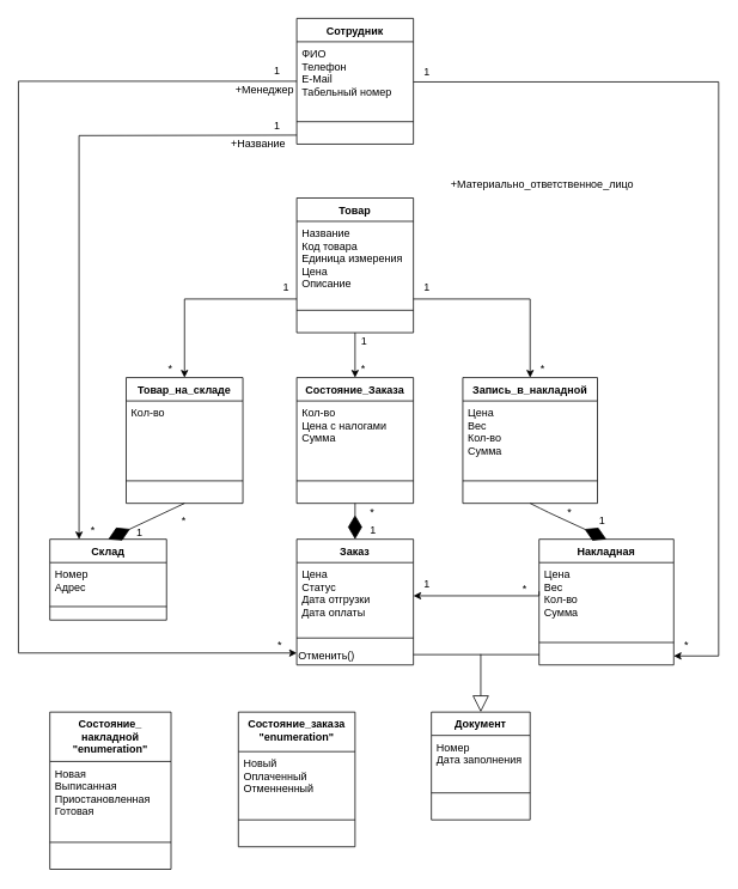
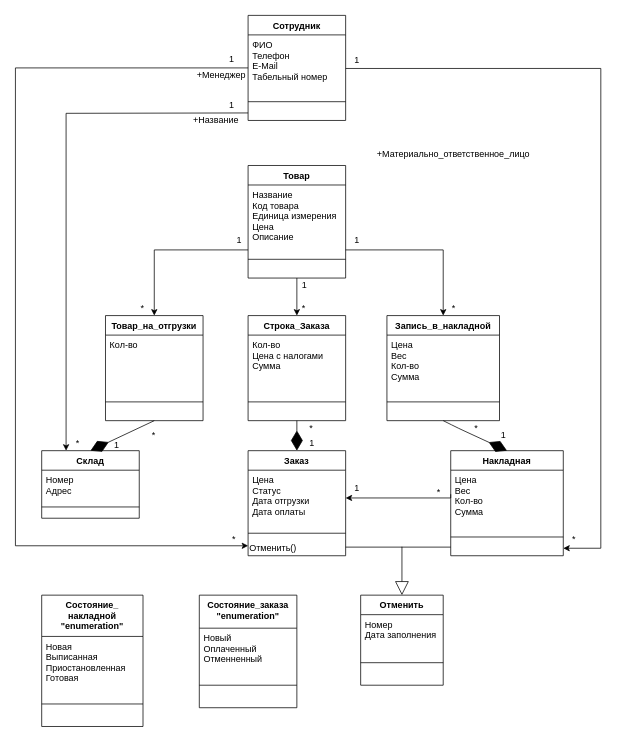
  <mxCell id="0" />
  <mxCell id="1" parent="0" />
  <mxCell id="2" style="edgeStyle=orthogonalEdgeStyle;rounded=0;orthogonalLoop=1;jettySize=auto;html=1;entryX=0.001;entryY=0.335;entryDx=0;entryDy=0;entryPerimeter=0;" edge="1" parent="1" source="4" target="28"><mxGeometry relative="1" as="geometry"><Array as="points"><mxPoint x="20" y="90" /><mxPoint x="20" y="727" /></Array></mxGeometry></mxCell>
  <mxCell id="3" style="edgeStyle=orthogonalEdgeStyle;rounded=0;orthogonalLoop=1;jettySize=auto;html=1;entryX=0.25;entryY=0;entryDx=0;entryDy=0;" edge="1" parent="1" target="22"><mxGeometry relative="1" as="geometry"><mxPoint x="330" y="150" as="sourcePoint" /></mxGeometry></mxCell>
  <mxCell id="4" value="Сотрудник" style="swimlane;fontStyle=1;align=center;verticalAlign=top;childLayout=stackLayout;horizontal=1;startSize=26;horizontalStack=0;resizeParent=1;resizeParentMax=0;resizeLast=0;collapsible=1;marginBottom=0;" vertex="1" parent="1"><mxGeometry x="330" y="20" width="130" height="140" as="geometry" /></mxCell>
  <mxCell id="5" value="ФИО&#10;Телефон&#10;E-Mail&#10;Табельный номер&#10;" style="text;strokeColor=none;fillColor=none;align=left;verticalAlign=top;spacingLeft=4;spacingRight=4;overflow=hidden;rotatable=0;points=[[0,0.5],[1,0.5]];portConstraint=eastwest;" vertex="1" parent="4"><mxGeometry y="26" width="130" height="64" as="geometry" /></mxCell>
  <mxCell id="6" value="" style="line;strokeWidth=1;fillColor=none;align=left;verticalAlign=middle;spacingTop=-1;spacingLeft=3;spacingRight=3;rotatable=0;labelPosition=right;points=[];portConstraint=eastwest;" vertex="1" parent="4"><mxGeometry y="90" width="130" height="50" as="geometry" /></mxCell>
  <mxCell id="7" style="edgeStyle=orthogonalEdgeStyle;rounded=0;orthogonalLoop=1;jettySize=auto;html=1;exitX=0;exitY=0.75;exitDx=0;exitDy=0;entryX=0.5;entryY=0;entryDx=0;entryDy=0;" edge="1" parent="1" source="10" target="13"><mxGeometry relative="1" as="geometry" /></mxCell>
  <mxCell id="8" style="edgeStyle=orthogonalEdgeStyle;rounded=0;orthogonalLoop=1;jettySize=auto;html=1;exitX=1;exitY=0.75;exitDx=0;exitDy=0;" edge="1" parent="1" source="10" target="19"><mxGeometry relative="1" as="geometry" /></mxCell>
  <mxCell id="9" style="edgeStyle=orthogonalEdgeStyle;rounded=0;orthogonalLoop=1;jettySize=auto;html=1;exitX=0.5;exitY=1;exitDx=0;exitDy=0;entryX=0.5;entryY=0;entryDx=0;entryDy=0;" edge="1" parent="1" source="10" target="16"><mxGeometry relative="1" as="geometry" /></mxCell>
  <mxCell id="10" value="Товар" style="swimlane;fontStyle=1;align=center;verticalAlign=top;childLayout=stackLayout;horizontal=1;startSize=26;horizontalStack=0;resizeParent=1;resizeParentMax=0;resizeLast=0;collapsible=1;marginBottom=0;" vertex="1" parent="1"><mxGeometry x="330" y="220" width="130" height="150" as="geometry" /></mxCell>
  <mxCell id="11" value="Название&#10;Код товара&#10;Единица измерения&#10;Цена&#10;Описание" style="text;strokeColor=none;fillColor=none;align=left;verticalAlign=top;spacingLeft=4;spacingRight=4;overflow=hidden;rotatable=0;points=[[0,0.5],[1,0.5]];portConstraint=eastwest;" vertex="1" parent="10"><mxGeometry y="26" width="130" height="74" as="geometry" /></mxCell>
  <mxCell id="12" value="" style="line;strokeWidth=1;fillColor=none;align=left;verticalAlign=middle;spacingTop=-1;spacingLeft=3;spacingRight=3;rotatable=0;labelPosition=right;points=[];portConstraint=eastwest;" vertex="1" parent="10"><mxGeometry y="100" width="130" height="50" as="geometry" /></mxCell>
- <mxCell id="13" value="Товар_на_складе" style="swimlane;fontStyle=1;align=center;verticalAlign=top;childLayout=stackLayout;horizontal=1;startSize=26;horizontalStack=0;resizeParent=1;resizeParentMax=0;resizeLast=0;collapsible=1;marginBottom=0;" vertex="1" parent="1"><mxGeometry x="140" y="420" width="130" height="140" as="geometry" /></mxCell>
+ <mxCell id="13" value="Товар_на_отгрузки" style="swimlane;fontStyle=1;align=center;verticalAlign=top;childLayout=stackLayout;horizontal=1;startSize=26;horizontalStack=0;resizeParent=1;resizeParentMax=0;resizeLast=0;collapsible=1;marginBottom=0;" vertex="1" parent="1"><mxGeometry x="140" y="420" width="130" height="140" as="geometry" /></mxCell>
  <mxCell id="14" value="Кол-во" style="text;strokeColor=none;fillColor=none;align=left;verticalAlign=top;spacingLeft=4;spacingRight=4;overflow=hidden;rotatable=0;points=[[0,0.5],[1,0.5]];portConstraint=eastwest;" vertex="1" parent="13"><mxGeometry y="26" width="130" height="64" as="geometry" /></mxCell>
  <mxCell id="15" value="" style="line;strokeWidth=1;fillColor=none;align=left;verticalAlign=middle;spacingTop=-1;spacingLeft=3;spacingRight=3;rotatable=0;labelPosition=right;points=[];portConstraint=eastwest;" vertex="1" parent="13"><mxGeometry y="90" width="130" height="50" as="geometry" /></mxCell>
- <mxCell id="16" value="Состояние_Заказа" style="swimlane;fontStyle=1;align=center;verticalAlign=top;childLayout=stackLayout;horizontal=1;startSize=26;horizontalStack=0;resizeParent=1;resizeParentMax=0;resizeLast=0;collapsible=1;marginBottom=0;" vertex="1" parent="1"><mxGeometry x="330" y="420" width="130" height="140" as="geometry" /></mxCell>
+ <mxCell id="16" value="Строка_Заказа" style="swimlane;fontStyle=1;align=center;verticalAlign=top;childLayout=stackLayout;horizontal=1;startSize=26;horizontalStack=0;resizeParent=1;resizeParentMax=0;resizeLast=0;collapsible=1;marginBottom=0;" vertex="1" parent="1"><mxGeometry x="330" y="420" width="130" height="140" as="geometry" /></mxCell>
  <mxCell id="17" value="Кол-во&#10;Цена с налогами&#10;Сумма" style="text;strokeColor=none;fillColor=none;align=left;verticalAlign=top;spacingLeft=4;spacingRight=4;overflow=hidden;rotatable=0;points=[[0,0.5],[1,0.5]];portConstraint=eastwest;" vertex="1" parent="16"><mxGeometry y="26" width="130" height="64" as="geometry" /></mxCell>
  <mxCell id="18" value="" style="line;strokeWidth=1;fillColor=none;align=left;verticalAlign=middle;spacingTop=-1;spacingLeft=3;spacingRight=3;rotatable=0;labelPosition=right;points=[];portConstraint=eastwest;" vertex="1" parent="16"><mxGeometry y="90" width="130" height="50" as="geometry" /></mxCell>
  <mxCell id="19" value="Запись_в_накладной" style="swimlane;fontStyle=1;align=center;verticalAlign=top;childLayout=stackLayout;horizontal=1;startSize=26;horizontalStack=0;resizeParent=1;resizeParentMax=0;resizeLast=0;collapsible=1;marginBottom=0;" vertex="1" parent="1"><mxGeometry x="515" y="420" width="150" height="140" as="geometry" /></mxCell>
  <mxCell id="20" value="Цена&#10;Вес&#10;Кол-во&#10;Сумма" style="text;strokeColor=none;fillColor=none;align=left;verticalAlign=top;spacingLeft=4;spacingRight=4;overflow=hidden;rotatable=0;points=[[0,0.5],[1,0.5]];portConstraint=eastwest;" vertex="1" parent="19"><mxGeometry y="26" width="150" height="64" as="geometry" /></mxCell>
  <mxCell id="21" value="" style="line;strokeWidth=1;fillColor=none;align=left;verticalAlign=middle;spacingTop=-1;spacingLeft=3;spacingRight=3;rotatable=0;labelPosition=right;points=[];portConstraint=eastwest;" vertex="1" parent="19"><mxGeometry y="90" width="150" height="50" as="geometry" /></mxCell>
  <mxCell id="22" value="Склад" style="swimlane;fontStyle=1;align=center;verticalAlign=top;childLayout=stackLayout;horizontal=1;startSize=26;horizontalStack=0;resizeParent=1;resizeParentMax=0;resizeLast=0;collapsible=1;marginBottom=0;" vertex="1" parent="1"><mxGeometry x="55" y="600" width="130" height="90" as="geometry" /></mxCell>
  <mxCell id="23" value="Номер&#10;Адрес" style="text;strokeColor=none;fillColor=none;align=left;verticalAlign=top;spacingLeft=4;spacingRight=4;overflow=hidden;rotatable=0;points=[[0,0.5],[1,0.5]];portConstraint=eastwest;" vertex="1" parent="22"><mxGeometry y="26" width="130" height="34" as="geometry" /></mxCell>
  <mxCell id="24" value="" style="line;strokeWidth=1;fillColor=none;align=left;verticalAlign=middle;spacingTop=-1;spacingLeft=3;spacingRight=3;rotatable=0;labelPosition=right;points=[];portConstraint=eastwest;" vertex="1" parent="22"><mxGeometry y="60" width="130" height="30" as="geometry" /></mxCell>
  <mxCell id="25" value="Заказ" style="swimlane;fontStyle=1;align=center;verticalAlign=top;childLayout=stackLayout;horizontal=1;startSize=26;horizontalStack=0;resizeParent=1;resizeParentMax=0;resizeLast=0;collapsible=1;marginBottom=0;" vertex="1" parent="1"><mxGeometry x="330" y="600" width="130" height="140" as="geometry"><mxRectangle x="330" y="620" width="60" height="26" as="alternateBounds" /></mxGeometry></mxCell>
  <mxCell id="26" value="Цена&#10;Статус&#10;Дата отгрузки&#10;Дата оплаты" style="text;strokeColor=none;fillColor=none;align=left;verticalAlign=top;spacingLeft=4;spacingRight=4;overflow=hidden;rotatable=0;points=[[0,0.5],[1,0.5]];portConstraint=eastwest;" vertex="1" parent="25"><mxGeometry y="26" width="130" height="74" as="geometry" /></mxCell>
  <mxCell id="27" value="" style="line;strokeWidth=1;fillColor=none;align=left;verticalAlign=middle;spacingTop=-1;spacingLeft=3;spacingRight=3;rotatable=0;labelPosition=right;points=[];portConstraint=eastwest;" vertex="1" parent="25"><mxGeometry y="100" width="130" height="20" as="geometry" /></mxCell>
  <mxCell id="28" value="Отменить()" style="text;html=1;resizable=0;points=[];autosize=1;align=left;verticalAlign=top;spacingTop=-4;" vertex="1" parent="25"><mxGeometry y="120" width="130" height="20" as="geometry" /></mxCell>
  <mxCell id="29" value="Накладная" style="swimlane;fontStyle=1;align=center;verticalAlign=top;childLayout=stackLayout;horizontal=1;startSize=26;horizontalStack=0;resizeParent=1;resizeParentMax=0;resizeLast=0;collapsible=1;marginBottom=0;" vertex="1" parent="1"><mxGeometry x="600" y="600" width="150" height="140" as="geometry" /></mxCell>
  <mxCell id="30" value="Цена&#10;Вес&#10;Кол-во&#10;Сумма" style="text;strokeColor=none;fillColor=none;align=left;verticalAlign=top;spacingLeft=4;spacingRight=4;overflow=hidden;rotatable=0;points=[[0,0.5],[1,0.5]];portConstraint=eastwest;" vertex="1" parent="29"><mxGeometry y="26" width="150" height="64" as="geometry" /></mxCell>
  <mxCell id="31" value="" style="line;strokeWidth=1;fillColor=none;align=left;verticalAlign=middle;spacingTop=-1;spacingLeft=3;spacingRight=3;rotatable=0;labelPosition=right;points=[];portConstraint=eastwest;" vertex="1" parent="29"><mxGeometry y="90" width="150" height="50" as="geometry" /></mxCell>
- <mxCell id="32" value="Документ" style="swimlane;fontStyle=1;align=center;verticalAlign=top;childLayout=stackLayout;horizontal=1;startSize=26;horizontalStack=0;resizeParent=1;resizeParentMax=0;resizeLast=0;collapsible=1;marginBottom=0;" vertex="1" parent="1"><mxGeometry x="480" y="792.5" width="110" height="120" as="geometry" /></mxCell>
+ <mxCell id="32" value="Отменить" style="swimlane;fontStyle=1;align=center;verticalAlign=top;childLayout=stackLayout;horizontal=1;startSize=26;horizontalStack=0;resizeParent=1;resizeParentMax=0;resizeLast=0;collapsible=1;marginBottom=0;" vertex="1" parent="1"><mxGeometry x="480" y="792.5" width="110" height="120" as="geometry" /></mxCell>
  <mxCell id="33" value="Номер&#10;Дата заполнения" style="text;strokeColor=none;fillColor=none;align=left;verticalAlign=top;spacingLeft=4;spacingRight=4;overflow=hidden;rotatable=0;points=[[0,0.5],[1,0.5]];portConstraint=eastwest;" vertex="1" parent="32"><mxGeometry y="26" width="110" height="34" as="geometry" /></mxCell>
  <mxCell id="34" value="" style="line;strokeWidth=1;fillColor=none;align=left;verticalAlign=middle;spacingTop=-1;spacingLeft=3;spacingRight=3;rotatable=0;labelPosition=right;points=[];portConstraint=eastwest;" vertex="1" parent="32"><mxGeometry y="60" width="110" height="60" as="geometry" /></mxCell>
  <mxCell id="35" value="Состояние_заказа&#10;&quot;enumeration&quot;" style="swimlane;fontStyle=1;align=center;verticalAlign=top;childLayout=stackLayout;horizontal=1;startSize=44;horizontalStack=0;resizeParent=1;resizeParentMax=0;resizeLast=0;collapsible=1;marginBottom=0;" vertex="1" parent="1"><mxGeometry x="265" y="792.5" width="130" height="150" as="geometry" /></mxCell>
  <mxCell id="36" value="Новый&#10;Оплаченный&#10;Отменненный" style="text;strokeColor=none;fillColor=none;align=left;verticalAlign=top;spacingLeft=4;spacingRight=4;overflow=hidden;rotatable=0;points=[[0,0.5],[1,0.5]];portConstraint=eastwest;" vertex="1" parent="35"><mxGeometry y="44" width="130" height="46" as="geometry" /></mxCell>
  <mxCell id="37" value="" style="line;strokeWidth=1;fillColor=none;align=left;verticalAlign=middle;spacingTop=-1;spacingLeft=3;spacingRight=3;rotatable=0;labelPosition=right;points=[];portConstraint=eastwest;" vertex="1" parent="35"><mxGeometry y="90" width="130" height="60" as="geometry" /></mxCell>
  <mxCell id="38" value="Состояние_&#10;накладной&#10;&quot;enumeration&quot;" style="swimlane;fontStyle=1;align=center;verticalAlign=top;childLayout=stackLayout;horizontal=1;startSize=55;horizontalStack=0;resizeParent=1;resizeParentMax=0;resizeLast=0;collapsible=1;marginBottom=0;" vertex="1" parent="1"><mxGeometry x="55" y="792.5" width="135" height="175" as="geometry" /></mxCell>
  <mxCell id="39" value="Новая&#10;Выписанная&#10;Приостановленная&#10;Готовая&#10;Отгруженная" style="text;strokeColor=none;fillColor=none;align=left;verticalAlign=top;spacingLeft=4;spacingRight=4;overflow=hidden;rotatable=0;points=[[0,0.5],[1,0.5]];portConstraint=eastwest;" vertex="1" parent="38"><mxGeometry y="55" width="135" height="60" as="geometry" /></mxCell>
  <mxCell id="40" value="" style="line;strokeWidth=1;fillColor=none;align=left;verticalAlign=middle;spacingTop=-1;spacingLeft=3;spacingRight=3;rotatable=0;labelPosition=right;points=[];portConstraint=eastwest;" vertex="1" parent="38"><mxGeometry y="115" width="135" height="60" as="geometry" /></mxCell>
  <mxCell id="41" value="1" style="text;html=1;resizable=0;points=[];autosize=1;align=left;verticalAlign=top;spacingTop=-4;" vertex="1" parent="1"><mxGeometry x="303" y="68" width="20" height="20" as="geometry" /></mxCell>
  <mxCell id="42" value="+Менеджер" style="text;html=1;resizable=0;points=[];autosize=1;align=left;verticalAlign=top;spacingTop=-4;" vertex="1" parent="1"><mxGeometry x="260" y="90" width="80" height="20" as="geometry" /></mxCell>
  <mxCell id="43" value="1" style="text;html=1;resizable=0;points=[];autosize=1;align=left;verticalAlign=top;spacingTop=-4;" vertex="1" parent="1"><mxGeometry x="303" y="130" width="20" height="20" as="geometry" /></mxCell>
  <mxCell id="44" value="+Название" style="text;html=1;resizable=0;points=[];autosize=1;align=left;verticalAlign=top;spacingTop=-4;" vertex="1" parent="1"><mxGeometry x="255" y="150" width="90" height="20" as="geometry" /></mxCell>
  <mxCell id="45" value="*" style="text;html=1;resizable=0;points=[];autosize=1;align=left;verticalAlign=top;spacingTop=-4;" vertex="1" parent="1"><mxGeometry x="307" y="708" width="20" height="20" as="geometry" /></mxCell>
  <mxCell id="46" value="*" style="text;html=1;resizable=0;points=[];autosize=1;align=left;verticalAlign=top;spacingTop=-4;" vertex="1" parent="1"><mxGeometry x="99" y="580" width="20" height="20" as="geometry" /></mxCell>
  <mxCell id="47" style="edgeStyle=orthogonalEdgeStyle;rounded=0;orthogonalLoop=1;jettySize=auto;html=1;exitX=1.001;exitY=0.699;exitDx=0;exitDy=0;exitPerimeter=0;" edge="1" parent="1" source="5"><mxGeometry relative="1" as="geometry"><mxPoint x="750" y="730" as="targetPoint" /><Array as="points"><mxPoint x="800" y="91" /><mxPoint x="800" y="730" /></Array></mxGeometry></mxCell>
  <mxCell id="48" value="1" style="text;html=1;resizable=0;points=[];autosize=1;align=left;verticalAlign=top;spacingTop=-4;" vertex="1" parent="1"><mxGeometry x="470" y="70" width="20" height="20" as="geometry" /></mxCell>
  <mxCell id="49" value="+Материально_ответственное_лицо" style="text;html=1;resizable=0;points=[];autosize=1;align=left;verticalAlign=top;spacingTop=-4;" vertex="1" parent="1"><mxGeometry x="500" y="195" width="220" height="20" as="geometry" /></mxCell>
  <mxCell id="50" value="*" style="text;html=1;resizable=0;points=[];autosize=1;align=left;verticalAlign=top;spacingTop=-4;" vertex="1" parent="1"><mxGeometry x="760" y="708" width="20" height="20" as="geometry" /></mxCell>
  <mxCell id="51" value="1" style="text;html=1;resizable=0;points=[];autosize=1;align=left;verticalAlign=top;spacingTop=-4;" vertex="1" parent="1"><mxGeometry x="313" y="310" width="20" height="20" as="geometry" /></mxCell>
  <mxCell id="52" value="1" style="text;html=1;resizable=0;points=[];autosize=1;align=left;verticalAlign=top;spacingTop=-4;" vertex="1" parent="1"><mxGeometry x="400" y="370" width="20" height="20" as="geometry" /></mxCell>
  <mxCell id="53" value="1" style="text;html=1;resizable=0;points=[];autosize=1;align=left;verticalAlign=top;spacingTop=-4;" vertex="1" parent="1"><mxGeometry x="470" y="310" width="20" height="20" as="geometry" /></mxCell>
  <mxCell id="54" value="*" style="text;html=1;resizable=0;points=[];autosize=1;align=left;verticalAlign=top;spacingTop=-4;" vertex="1" parent="1"><mxGeometry x="400" y="400" width="20" height="20" as="geometry" /></mxCell>
  <mxCell id="55" value="*" style="text;html=1;resizable=0;points=[];autosize=1;align=left;verticalAlign=top;spacingTop=-4;" vertex="1" parent="1"><mxGeometry x="600" y="400" width="20" height="20" as="geometry" /></mxCell>
  <mxCell id="56" value="*" style="text;html=1;resizable=0;points=[];autosize=1;align=left;verticalAlign=top;spacingTop=-4;" vertex="1" parent="1"><mxGeometry x="185" y="400" width="20" height="20" as="geometry" /></mxCell>
  <mxCell id="57" value="" style="endArrow=diamondThin;endFill=1;endSize=24;html=1;exitX=0.5;exitY=1;exitDx=0;exitDy=0;entryX=0.5;entryY=0;entryDx=0;entryDy=0;" edge="1" parent="1" source="16" target="25"><mxGeometry width="160" relative="1" as="geometry"><mxPoint x="480" y="580" as="sourcePoint" /><mxPoint x="640" y="580" as="targetPoint" /></mxGeometry></mxCell>
  <mxCell id="58" value="1&lt;br&gt;" style="text;html=1;resizable=0;points=[];autosize=1;align=left;verticalAlign=top;spacingTop=-4;" vertex="1" parent="1"><mxGeometry x="410" y="580" width="20" height="20" as="geometry" /></mxCell>
  <mxCell id="59" value="*" style="text;html=1;resizable=0;points=[];autosize=1;align=left;verticalAlign=top;spacingTop=-4;" vertex="1" parent="1"><mxGeometry x="410" y="560" width="20" height="20" as="geometry" /></mxCell>
  <mxCell id="60" value="" style="endArrow=diamondThin;endFill=1;endSize=24;html=1;exitX=0.5;exitY=1;exitDx=0;exitDy=0;entryX=0.5;entryY=0;entryDx=0;entryDy=0;" edge="1" parent="1" source="19" target="29"><mxGeometry width="160" relative="1" as="geometry"><mxPoint x="600" y="580" as="sourcePoint" /><mxPoint x="760" y="580" as="targetPoint" /><Array as="points"><mxPoint x="610" y="570" /></Array></mxGeometry></mxCell>
  <mxCell id="61" value="" style="endArrow=diamondThin;endFill=1;endSize=24;html=1;exitX=0.5;exitY=1;exitDx=0;exitDy=0;entryX=0.5;entryY=0;entryDx=0;entryDy=0;" edge="1" parent="1" source="13" target="22"><mxGeometry width="160" relative="1" as="geometry"><mxPoint x="230" y="590" as="sourcePoint" /><mxPoint x="390" y="590" as="targetPoint" /></mxGeometry></mxCell>
  <mxCell id="62" value="*" style="text;html=1;resizable=0;points=[];autosize=1;align=left;verticalAlign=top;spacingTop=-4;" vertex="1" parent="1"><mxGeometry x="630" y="560" width="20" height="20" as="geometry" /></mxCell>
  <mxCell id="63" value="1&lt;br&gt;" style="text;html=1;resizable=0;points=[];autosize=1;align=left;verticalAlign=top;spacingTop=-4;" vertex="1" parent="1"><mxGeometry x="665" y="570" width="20" height="20" as="geometry" /></mxCell>
  <mxCell id="64" value="*" style="text;html=1;resizable=0;points=[];autosize=1;align=left;verticalAlign=top;spacingTop=-4;" vertex="1" parent="1"><mxGeometry x="200" y="570" width="20" height="20" as="geometry" /></mxCell>
  <mxCell id="65" value="1&lt;br&gt;" style="text;html=1;resizable=0;points=[];autosize=1;align=left;verticalAlign=top;spacingTop=-4;" vertex="1" parent="1"><mxGeometry x="149.5" y="583" width="20" height="20" as="geometry" /></mxCell>
  <mxCell id="66" style="edgeStyle=orthogonalEdgeStyle;rounded=0;orthogonalLoop=1;jettySize=auto;html=1;exitX=0;exitY=0.5;exitDx=0;exitDy=0;entryX=1;entryY=0.5;entryDx=0;entryDy=0;" edge="1" parent="1" source="30" target="26"><mxGeometry relative="1" as="geometry"><Array as="points"><mxPoint x="600" y="663" /></Array></mxGeometry></mxCell>
  <mxCell id="67" value="*" style="text;html=1;resizable=0;points=[];autosize=1;align=left;verticalAlign=top;spacingTop=-4;" vertex="1" parent="1"><mxGeometry x="580" y="645" width="20" height="20" as="geometry" /></mxCell>
  <mxCell id="68" value="1" style="text;html=1;resizable=0;points=[];autosize=1;align=left;verticalAlign=top;spacingTop=-4;" vertex="1" parent="1"><mxGeometry x="470" y="640" width="20" height="20" as="geometry" /></mxCell>
  <mxCell id="69" value="" style="endArrow=block;endSize=16;endFill=0;html=1;entryX=0.5;entryY=0;entryDx=0;entryDy=0;" edge="1" parent="1" target="32"><mxGeometry y="-50" width="160" relative="1" as="geometry"><mxPoint x="535" y="728" as="sourcePoint" /><mxPoint x="790" y="790" as="targetPoint" /><mxPoint as="offset" /></mxGeometry></mxCell>
  <mxCell id="70" value="" style="endArrow=none;html=1;edgeStyle=orthogonalEdgeStyle;" edge="1" parent="1"><mxGeometry relative="1" as="geometry"><mxPoint x="460" y="728.5" as="sourcePoint" /><mxPoint x="600" y="728.5" as="targetPoint" /></mxGeometry></mxCell>
  <mxCell id="71" value="" style="resizable=0;html=1;align=left;verticalAlign=bottom;labelBackgroundColor=#ffffff;fontSize=10;" connectable="0" vertex="1" parent="70"><mxGeometry x="-1" relative="1" as="geometry" /></mxCell>
  <mxCell id="72" value="" style="resizable=0;html=1;align=right;verticalAlign=bottom;labelBackgroundColor=#ffffff;fontSize=10;" connectable="0" vertex="1" parent="70"><mxGeometry x="1" relative="1" as="geometry" /></mxCell>
